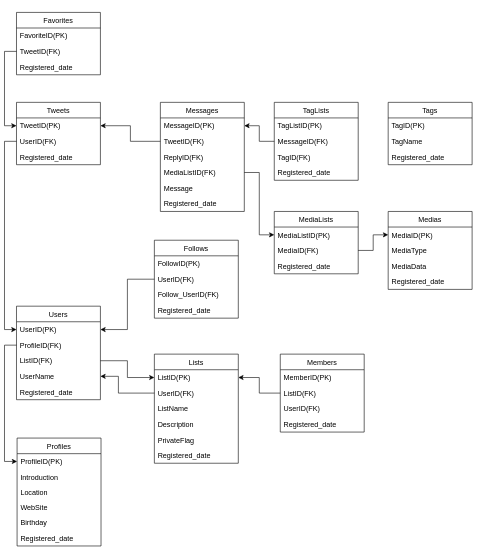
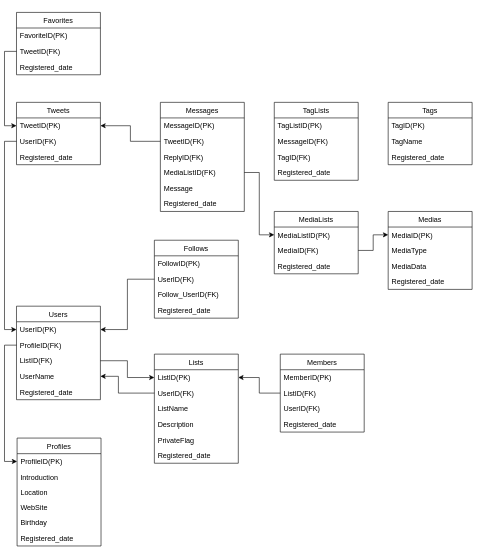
  <mxCell id="0" />
  <mxCell id="1" parent="0" />
  <mxCell id="2" value="Tweets" style="swimlane;fontStyle=0;childLayout=stackLayout;horizontal=1;startSize=26;horizontalStack=0;resizeParent=1;resizeParentMax=0;resizeLast=0;collapsible=1;marginBottom=0;" vertex="1" parent="1"><mxGeometry x="20" y="170" width="140" height="104" as="geometry" /></mxCell>
  <mxCell id="3" value="TweetID(PK)" style="text;strokeColor=none;fillColor=none;align=left;verticalAlign=top;spacingLeft=4;spacingRight=4;overflow=hidden;rotatable=0;points=[[0,0.5],[1,0.5]];portConstraint=eastwest;" vertex="1" parent="2"><mxGeometry y="26" width="140" height="26" as="geometry" /></mxCell>
  <mxCell id="4" value="UserID(FK)" style="text;strokeColor=none;fillColor=none;align=left;verticalAlign=top;spacingLeft=4;spacingRight=4;overflow=hidden;rotatable=0;points=[[0,0.5],[1,0.5]];portConstraint=eastwest;" vertex="1" parent="2"><mxGeometry y="52" width="140" height="26" as="geometry" /></mxCell>
  <mxCell id="5" value="Registered_date" style="text;strokeColor=none;fillColor=none;align=left;verticalAlign=top;spacingLeft=4;spacingRight=4;overflow=hidden;rotatable=0;points=[[0,0.5],[1,0.5]];portConstraint=eastwest;" vertex="1" parent="2"><mxGeometry y="78" width="140" height="26" as="geometry" /></mxCell>
  <mxCell id="6" value="Profiles" style="swimlane;fontStyle=0;childLayout=stackLayout;horizontal=1;startSize=26;horizontalStack=0;resizeParent=1;resizeParentMax=0;resizeLast=0;collapsible=1;marginBottom=0;" vertex="1" parent="1"><mxGeometry x="21" y="730" width="140" height="180" as="geometry" /></mxCell>
  <mxCell id="7" value="ProfileID(PK)" style="text;strokeColor=none;fillColor=none;align=left;verticalAlign=top;spacingLeft=4;spacingRight=4;overflow=hidden;rotatable=0;points=[[0,0.5],[1,0.5]];portConstraint=eastwest;" vertex="1" parent="6"><mxGeometry y="26" width="140" height="26" as="geometry" /></mxCell>
  <mxCell id="8" value="Introduction" style="text;strokeColor=none;fillColor=none;align=left;verticalAlign=top;spacingLeft=4;spacingRight=4;overflow=hidden;rotatable=0;points=[[0,0.5],[1,0.5]];portConstraint=eastwest;" vertex="1" parent="6"><mxGeometry y="52" width="140" height="26" as="geometry" /></mxCell>
  <mxCell id="9" value="Location" style="text;strokeColor=none;fillColor=none;align=left;verticalAlign=top;spacingLeft=4;spacingRight=4;overflow=hidden;rotatable=0;points=[[0,0.5],[1,0.5]];portConstraint=eastwest;" vertex="1" parent="6"><mxGeometry y="78" width="140" height="24" as="geometry" /></mxCell>
  <mxCell id="10" value="WebSite" style="text;strokeColor=none;fillColor=none;align=left;verticalAlign=top;spacingLeft=4;spacingRight=4;overflow=hidden;rotatable=0;points=[[0,0.5],[1,0.5]];portConstraint=eastwest;" vertex="1" parent="6"><mxGeometry y="102" width="140" height="26" as="geometry" /></mxCell>
  <mxCell id="11" value="Birthday" style="text;strokeColor=none;fillColor=none;align=left;verticalAlign=top;spacingLeft=4;spacingRight=4;overflow=hidden;rotatable=0;points=[[0,0.5],[1,0.5]];portConstraint=eastwest;" vertex="1" parent="6"><mxGeometry y="128" width="140" height="26" as="geometry" /></mxCell>
  <mxCell id="12" value="Registered_date" style="text;strokeColor=none;fillColor=none;align=left;verticalAlign=top;spacingLeft=4;spacingRight=4;overflow=hidden;rotatable=0;points=[[0,0.5],[1,0.5]];portConstraint=eastwest;" vertex="1" parent="6"><mxGeometry y="154" width="140" height="26" as="geometry" /></mxCell>
  <mxCell id="13" value="Medias" style="swimlane;fontStyle=0;childLayout=stackLayout;horizontal=1;startSize=26;horizontalStack=0;resizeParent=1;resizeParentMax=0;resizeLast=0;collapsible=1;marginBottom=0;" vertex="1" parent="1"><mxGeometry x="640" y="352" width="140" height="130" as="geometry" /></mxCell>
  <mxCell id="14" value="MediaID(PK)" style="text;strokeColor=none;fillColor=none;align=left;verticalAlign=top;spacingLeft=4;spacingRight=4;overflow=hidden;rotatable=0;points=[[0,0.5],[1,0.5]];portConstraint=eastwest;" vertex="1" parent="13"><mxGeometry y="26" width="140" height="26" as="geometry" /></mxCell>
  <mxCell id="15" value="MediaType" style="text;strokeColor=none;fillColor=none;align=left;verticalAlign=top;spacingLeft=4;spacingRight=4;overflow=hidden;rotatable=0;points=[[0,0.5],[1,0.5]];portConstraint=eastwest;" vertex="1" parent="13"><mxGeometry y="52" width="140" height="26" as="geometry" /></mxCell>
  <mxCell id="16" value="MediaData" style="text;strokeColor=none;fillColor=none;align=left;verticalAlign=top;spacingLeft=4;spacingRight=4;overflow=hidden;rotatable=0;points=[[0,0.5],[1,0.5]];portConstraint=eastwest;" vertex="1" parent="13"><mxGeometry y="78" width="140" height="26" as="geometry" /></mxCell>
  <mxCell id="17" value="Registered_date" style="text;strokeColor=none;fillColor=none;align=left;verticalAlign=top;spacingLeft=4;spacingRight=4;overflow=hidden;rotatable=0;points=[[0,0.5],[1,0.5]];portConstraint=eastwest;" vertex="1" parent="13"><mxGeometry y="104" width="140" height="26" as="geometry" /></mxCell>
  <mxCell id="18" value="Messages" style="swimlane;fontStyle=0;childLayout=stackLayout;horizontal=1;startSize=26;horizontalStack=0;resizeParent=1;resizeParentMax=0;resizeLast=0;collapsible=1;marginBottom=0;" vertex="1" parent="1"><mxGeometry x="260" y="170" width="140" height="182" as="geometry" /></mxCell>
  <mxCell id="19" value="MessageID(PK)" style="text;strokeColor=none;fillColor=none;align=left;verticalAlign=top;spacingLeft=4;spacingRight=4;overflow=hidden;rotatable=0;points=[[0,0.5],[1,0.5]];portConstraint=eastwest;" vertex="1" parent="18"><mxGeometry y="26" width="140" height="26" as="geometry" /></mxCell>
  <mxCell id="20" value="TweetID(FK)" style="text;strokeColor=none;fillColor=none;align=left;verticalAlign=top;spacingLeft=4;spacingRight=4;overflow=hidden;rotatable=0;points=[[0,0.5],[1,0.5]];portConstraint=eastwest;" vertex="1" parent="18"><mxGeometry y="52" width="140" height="26" as="geometry" /></mxCell>
  <mxCell id="21" value="ReplyID(FK)" style="text;strokeColor=none;fillColor=none;align=left;verticalAlign=top;spacingLeft=4;spacingRight=4;overflow=hidden;rotatable=0;points=[[0,0.5],[1,0.5]];portConstraint=eastwest;" vertex="1" parent="18"><mxGeometry y="78" width="140" height="26" as="geometry" /></mxCell>
  <mxCell id="22" value="MediaListID(FK)" style="text;strokeColor=none;fillColor=none;align=left;verticalAlign=top;spacingLeft=4;spacingRight=4;overflow=hidden;rotatable=0;points=[[0,0.5],[1,0.5]];portConstraint=eastwest;" vertex="1" parent="18"><mxGeometry y="104" width="140" height="26" as="geometry" /></mxCell>
  <mxCell id="23" value="Message" style="text;strokeColor=none;fillColor=none;align=left;verticalAlign=top;spacingLeft=4;spacingRight=4;overflow=hidden;rotatable=0;points=[[0,0.5],[1,0.5]];portConstraint=eastwest;" vertex="1" parent="18"><mxGeometry y="130" width="140" height="26" as="geometry" /></mxCell>
  <mxCell id="24" value="Registered_date" style="text;strokeColor=none;fillColor=none;align=left;verticalAlign=top;spacingLeft=4;spacingRight=4;overflow=hidden;rotatable=0;points=[[0,0.5],[1,0.5]];portConstraint=eastwest;" vertex="1" parent="18"><mxGeometry y="156" width="140" height="26" as="geometry" /></mxCell>
  <mxCell id="25" value="Users" style="swimlane;fontStyle=0;childLayout=stackLayout;horizontal=1;startSize=26;horizontalStack=0;resizeParent=1;resizeParentMax=0;resizeLast=0;collapsible=1;marginBottom=0;" vertex="1" parent="1"><mxGeometry x="20" y="510" width="140" height="156" as="geometry" /></mxCell>
  <mxCell id="26" value="UserID(PK)" style="text;strokeColor=none;fillColor=none;align=left;verticalAlign=top;spacingLeft=4;spacingRight=4;overflow=hidden;rotatable=0;points=[[0,0.5],[1,0.5]];portConstraint=eastwest;" vertex="1" parent="25"><mxGeometry y="26" width="140" height="26" as="geometry" /></mxCell>
  <mxCell id="27" value="ProfileID(FK)" style="text;strokeColor=none;fillColor=none;align=left;verticalAlign=top;spacingLeft=4;spacingRight=4;overflow=hidden;rotatable=0;points=[[0,0.5],[1,0.5]];portConstraint=eastwest;" vertex="1" parent="25"><mxGeometry y="52" width="140" height="26" as="geometry" /></mxCell>
  <mxCell id="28" value="ListID(FK)" style="text;strokeColor=none;fillColor=none;align=left;verticalAlign=top;spacingLeft=4;spacingRight=4;overflow=hidden;rotatable=0;points=[[0,0.5],[1,0.5]];portConstraint=eastwest;" vertex="1" parent="25"><mxGeometry y="78" width="140" height="26" as="geometry" /></mxCell>
  <mxCell id="29" value="UserName" style="text;strokeColor=none;fillColor=none;align=left;verticalAlign=top;spacingLeft=4;spacingRight=4;overflow=hidden;rotatable=0;points=[[0,0.5],[1,0.5]];portConstraint=eastwest;" vertex="1" parent="25"><mxGeometry y="104" width="140" height="26" as="geometry" /></mxCell>
  <mxCell id="30" value="Registered_date" style="text;strokeColor=none;fillColor=none;align=left;verticalAlign=top;spacingLeft=4;spacingRight=4;overflow=hidden;rotatable=0;points=[[0,0.5],[1,0.5]];portConstraint=eastwest;" vertex="1" parent="25"><mxGeometry y="130" width="140" height="26" as="geometry" /></mxCell>
  <mxCell id="31" style="edgeStyle=orthogonalEdgeStyle;rounded=0;orthogonalLoop=1;jettySize=auto;html=1;entryX=0;entryY=0.5;entryDx=0;entryDy=0;" edge="1" parent="1" source="4" target="26"><mxGeometry relative="1" as="geometry" /></mxCell>
  <mxCell id="32" value="Tags" style="swimlane;fontStyle=0;childLayout=stackLayout;horizontal=1;startSize=26;horizontalStack=0;resizeParent=1;resizeParentMax=0;resizeLast=0;collapsible=1;marginBottom=0;" vertex="1" parent="1"><mxGeometry x="640" y="170" width="140" height="104" as="geometry" /></mxCell>
  <mxCell id="33" value="TagID(PK)" style="text;strokeColor=none;fillColor=none;align=left;verticalAlign=top;spacingLeft=4;spacingRight=4;overflow=hidden;rotatable=0;points=[[0,0.5],[1,0.5]];portConstraint=eastwest;" vertex="1" parent="32"><mxGeometry y="26" width="140" height="26" as="geometry" /></mxCell>
  <mxCell id="34" value="TagName" style="text;strokeColor=none;fillColor=none;align=left;verticalAlign=top;spacingLeft=4;spacingRight=4;overflow=hidden;rotatable=0;points=[[0,0.5],[1,0.5]];portConstraint=eastwest;" vertex="1" parent="32"><mxGeometry y="52" width="140" height="26" as="geometry" /></mxCell>
  <mxCell id="35" value="Registered_date" style="text;strokeColor=none;fillColor=none;align=left;verticalAlign=top;spacingLeft=4;spacingRight=4;overflow=hidden;rotatable=0;points=[[0,0.5],[1,0.5]];portConstraint=eastwest;" vertex="1" parent="32"><mxGeometry y="78" width="140" height="26" as="geometry" /></mxCell>
  <mxCell id="36" value="TagLists" style="swimlane;fontStyle=0;childLayout=stackLayout;horizontal=1;startSize=26;horizontalStack=0;resizeParent=1;resizeParentMax=0;resizeLast=0;collapsible=1;marginBottom=0;" vertex="1" parent="1"><mxGeometry x="450" y="170" width="140" height="130" as="geometry" /></mxCell>
  <mxCell id="37" value="TagListID(PK)" style="text;strokeColor=none;fillColor=none;align=left;verticalAlign=top;spacingLeft=4;spacingRight=4;overflow=hidden;rotatable=0;points=[[0,0.5],[1,0.5]];portConstraint=eastwest;" vertex="1" parent="36"><mxGeometry y="26" width="140" height="26" as="geometry" /></mxCell>
  <mxCell id="38" value="MessageID(FK)" style="text;strokeColor=none;fillColor=none;align=left;verticalAlign=top;spacingLeft=4;spacingRight=4;overflow=hidden;rotatable=0;points=[[0,0.5],[1,0.5]];portConstraint=eastwest;" vertex="1" parent="36"><mxGeometry y="52" width="140" height="26" as="geometry" /></mxCell>
  <mxCell id="39" value="TagID(FK)" style="text;strokeColor=none;fillColor=none;align=left;verticalAlign=top;spacingLeft=4;spacingRight=4;overflow=hidden;rotatable=0;points=[[0,0.5],[1,0.5]];portConstraint=eastwest;" vertex="1" parent="36"><mxGeometry y="78" width="140" height="26" as="geometry" /></mxCell>
  <mxCell id="40" value="Registered_date" style="text;strokeColor=none;fillColor=none;align=left;verticalAlign=top;spacingLeft=4;spacingRight=4;overflow=hidden;rotatable=0;points=[[0,0.5],[1,0.5]];portConstraint=eastwest;" vertex="1" parent="36"><mxGeometry y="104" width="140" height="26" as="geometry" /></mxCell>
- <mxCell id="41" style="edgeStyle=orthogonalEdgeStyle;rounded=0;orthogonalLoop=1;jettySize=auto;html=1;" edge="1" parent="1" source="38" target="19"><mxGeometry relative="1" as="geometry" /></mxCell>
  <mxCell id="42" value="Follows" style="swimlane;fontStyle=0;childLayout=stackLayout;horizontal=1;startSize=26;horizontalStack=0;resizeParent=1;resizeParentMax=0;resizeLast=0;collapsible=1;marginBottom=0;" vertex="1" parent="1"><mxGeometry x="250" y="400" width="140" height="130" as="geometry" /></mxCell>
  <mxCell id="43" value="FollowID(PK)" style="text;strokeColor=none;fillColor=none;align=left;verticalAlign=top;spacingLeft=4;spacingRight=4;overflow=hidden;rotatable=0;points=[[0,0.5],[1,0.5]];portConstraint=eastwest;" vertex="1" parent="42"><mxGeometry y="26" width="140" height="26" as="geometry" /></mxCell>
  <mxCell id="44" value="UserID(FK)" style="text;strokeColor=none;fillColor=none;align=left;verticalAlign=top;spacingLeft=4;spacingRight=4;overflow=hidden;rotatable=0;points=[[0,0.5],[1,0.5]];portConstraint=eastwest;" vertex="1" parent="42"><mxGeometry y="52" width="140" height="26" as="geometry" /></mxCell>
  <mxCell id="45" value="Follow_UserID(FK)" style="text;strokeColor=none;fillColor=none;align=left;verticalAlign=top;spacingLeft=4;spacingRight=4;overflow=hidden;rotatable=0;points=[[0,0.5],[1,0.5]];portConstraint=eastwest;" vertex="1" parent="42"><mxGeometry y="78" width="140" height="26" as="geometry" /></mxCell>
  <mxCell id="46" value="Registered_date" style="text;strokeColor=none;fillColor=none;align=left;verticalAlign=top;spacingLeft=4;spacingRight=4;overflow=hidden;rotatable=0;points=[[0,0.5],[1,0.5]];portConstraint=eastwest;" vertex="1" parent="42"><mxGeometry y="104" width="140" height="26" as="geometry" /></mxCell>
  <mxCell id="47" style="edgeStyle=orthogonalEdgeStyle;rounded=0;orthogonalLoop=1;jettySize=auto;html=1;" edge="1" parent="1" source="20" target="3"><mxGeometry relative="1" as="geometry" /></mxCell>
  <mxCell id="48" value="Favorites" style="swimlane;fontStyle=0;childLayout=stackLayout;horizontal=1;startSize=26;horizontalStack=0;resizeParent=1;resizeParentMax=0;resizeLast=0;collapsible=1;marginBottom=0;" vertex="1" parent="1"><mxGeometry x="20" y="20" width="140" height="104" as="geometry" /></mxCell>
  <mxCell id="49" value="FavoriteID(PK)" style="text;strokeColor=none;fillColor=none;align=left;verticalAlign=top;spacingLeft=4;spacingRight=4;overflow=hidden;rotatable=0;points=[[0,0.5],[1,0.5]];portConstraint=eastwest;" vertex="1" parent="48"><mxGeometry y="26" width="140" height="26" as="geometry" /></mxCell>
  <mxCell id="50" value="TweetID(FK)" style="text;strokeColor=none;fillColor=none;align=left;verticalAlign=top;spacingLeft=4;spacingRight=4;overflow=hidden;rotatable=0;points=[[0,0.5],[1,0.5]];portConstraint=eastwest;" vertex="1" parent="48"><mxGeometry y="52" width="140" height="26" as="geometry" /></mxCell>
  <mxCell id="51" value="Registered_date" style="text;strokeColor=none;fillColor=none;align=left;verticalAlign=top;spacingLeft=4;spacingRight=4;overflow=hidden;rotatable=0;points=[[0,0.5],[1,0.5]];portConstraint=eastwest;" vertex="1" parent="48"><mxGeometry y="78" width="140" height="26" as="geometry" /></mxCell>
  <mxCell id="52" style="edgeStyle=orthogonalEdgeStyle;rounded=0;orthogonalLoop=1;jettySize=auto;html=1;entryX=0;entryY=0.5;entryDx=0;entryDy=0;" edge="1" parent="1" source="50" target="3"><mxGeometry relative="1" as="geometry" /></mxCell>
  <mxCell id="53" value="Lists" style="swimlane;fontStyle=0;childLayout=stackLayout;horizontal=1;startSize=26;horizontalStack=0;resizeParent=1;resizeParentMax=0;resizeLast=0;collapsible=1;marginBottom=0;" vertex="1" parent="1"><mxGeometry x="250" y="590" width="140" height="182" as="geometry" /></mxCell>
  <mxCell id="54" value="ListID(PK)" style="text;strokeColor=none;fillColor=none;align=left;verticalAlign=top;spacingLeft=4;spacingRight=4;overflow=hidden;rotatable=0;points=[[0,0.5],[1,0.5]];portConstraint=eastwest;" vertex="1" parent="53"><mxGeometry y="26" width="140" height="26" as="geometry" /></mxCell>
  <mxCell id="55" value="UserID(FK)" style="text;strokeColor=none;fillColor=none;align=left;verticalAlign=top;spacingLeft=4;spacingRight=4;overflow=hidden;rotatable=0;points=[[0,0.5],[1,0.5]];portConstraint=eastwest;" vertex="1" parent="53"><mxGeometry y="52" width="140" height="26" as="geometry" /></mxCell>
  <mxCell id="56" value="ListName" style="text;strokeColor=none;fillColor=none;align=left;verticalAlign=top;spacingLeft=4;spacingRight=4;overflow=hidden;rotatable=0;points=[[0,0.5],[1,0.5]];portConstraint=eastwest;" vertex="1" parent="53"><mxGeometry y="78" width="140" height="26" as="geometry" /></mxCell>
  <mxCell id="57" value="Description" style="text;strokeColor=none;fillColor=none;align=left;verticalAlign=top;spacingLeft=4;spacingRight=4;overflow=hidden;rotatable=0;points=[[0,0.5],[1,0.5]];portConstraint=eastwest;" vertex="1" parent="53"><mxGeometry y="104" width="140" height="26" as="geometry" /></mxCell>
  <mxCell id="58" value="PrivateFlag" style="text;strokeColor=none;fillColor=none;align=left;verticalAlign=top;spacingLeft=4;spacingRight=4;overflow=hidden;rotatable=0;points=[[0,0.5],[1,0.5]];portConstraint=eastwest;" vertex="1" parent="53"><mxGeometry y="130" width="140" height="26" as="geometry" /></mxCell>
  <mxCell id="59" value="Registered_date" style="text;strokeColor=none;fillColor=none;align=left;verticalAlign=top;spacingLeft=4;spacingRight=4;overflow=hidden;rotatable=0;points=[[0,0.5],[1,0.5]];portConstraint=eastwest;" vertex="1" parent="53"><mxGeometry y="156" width="140" height="26" as="geometry" /></mxCell>
  <mxCell id="60" value="Members" style="swimlane;fontStyle=0;childLayout=stackLayout;horizontal=1;startSize=26;horizontalStack=0;resizeParent=1;resizeParentMax=0;resizeLast=0;collapsible=1;marginBottom=0;" vertex="1" parent="1"><mxGeometry x="460" y="590" width="140" height="130" as="geometry" /></mxCell>
  <mxCell id="61" value="MemberID(PK)" style="text;strokeColor=none;fillColor=none;align=left;verticalAlign=top;spacingLeft=4;spacingRight=4;overflow=hidden;rotatable=0;points=[[0,0.5],[1,0.5]];portConstraint=eastwest;" vertex="1" parent="60"><mxGeometry y="26" width="140" height="26" as="geometry" /></mxCell>
  <mxCell id="62" value="ListID(FK)" style="text;strokeColor=none;fillColor=none;align=left;verticalAlign=top;spacingLeft=4;spacingRight=4;overflow=hidden;rotatable=0;points=[[0,0.5],[1,0.5]];portConstraint=eastwest;" vertex="1" parent="60"><mxGeometry y="52" width="140" height="26" as="geometry" /></mxCell>
  <mxCell id="63" value="UserID(FK)" style="text;strokeColor=none;fillColor=none;align=left;verticalAlign=top;spacingLeft=4;spacingRight=4;overflow=hidden;rotatable=0;points=[[0,0.5],[1,0.5]];portConstraint=eastwest;" vertex="1" parent="60"><mxGeometry y="78" width="140" height="26" as="geometry" /></mxCell>
  <mxCell id="64" value="Registered_date" style="text;strokeColor=none;fillColor=none;align=left;verticalAlign=top;spacingLeft=4;spacingRight=4;overflow=hidden;rotatable=0;points=[[0,0.5],[1,0.5]];portConstraint=eastwest;" vertex="1" parent="60"><mxGeometry y="104" width="140" height="26" as="geometry" /></mxCell>
  <mxCell id="65" style="edgeStyle=orthogonalEdgeStyle;rounded=0;orthogonalLoop=1;jettySize=auto;html=1;" edge="1" parent="1" source="44" target="26"><mxGeometry relative="1" as="geometry" /></mxCell>
  <mxCell id="66" style="edgeStyle=orthogonalEdgeStyle;rounded=0;orthogonalLoop=1;jettySize=auto;html=1;" edge="1" parent="1" source="28" target="54"><mxGeometry relative="1" as="geometry" /></mxCell>
  <mxCell id="67" style="edgeStyle=orthogonalEdgeStyle;rounded=0;orthogonalLoop=1;jettySize=auto;html=1;entryX=1;entryY=0.5;entryDx=0;entryDy=0;" edge="1" parent="1" source="62" target="54"><mxGeometry relative="1" as="geometry" /></mxCell>
  <mxCell id="68" style="edgeStyle=orthogonalEdgeStyle;rounded=0;orthogonalLoop=1;jettySize=auto;html=1;entryX=1;entryY=0.5;entryDx=0;entryDy=0;" edge="1" parent="1" source="55" target="29"><mxGeometry relative="1" as="geometry"><Array as="points"><mxPoint x="190" y="655" /><mxPoint x="190" y="627" /></Array></mxGeometry></mxCell>
  <mxCell id="69" value="MediaLists" style="swimlane;fontStyle=0;childLayout=stackLayout;horizontal=1;startSize=26;horizontalStack=0;resizeParent=1;resizeParentMax=0;resizeLast=0;collapsible=1;marginBottom=0;" vertex="1" parent="1"><mxGeometry x="450" y="352" width="140" height="104" as="geometry" /></mxCell>
  <mxCell id="70" value="MediaListID(PK)" style="text;strokeColor=none;fillColor=none;align=left;verticalAlign=top;spacingLeft=4;spacingRight=4;overflow=hidden;rotatable=0;points=[[0,0.5],[1,0.5]];portConstraint=eastwest;" vertex="1" parent="69"><mxGeometry y="26" width="140" height="26" as="geometry" /></mxCell>
  <mxCell id="71" value="MediaID(FK)" style="text;strokeColor=none;fillColor=none;align=left;verticalAlign=top;spacingLeft=4;spacingRight=4;overflow=hidden;rotatable=0;points=[[0,0.5],[1,0.5]];portConstraint=eastwest;" vertex="1" parent="69"><mxGeometry y="52" width="140" height="26" as="geometry" /></mxCell>
  <mxCell id="72" value="Registered_date" style="text;strokeColor=none;fillColor=none;align=left;verticalAlign=top;spacingLeft=4;spacingRight=4;overflow=hidden;rotatable=0;points=[[0,0.5],[1,0.5]];portConstraint=eastwest;" vertex="1" parent="69"><mxGeometry y="78" width="140" height="26" as="geometry" /></mxCell>
  <mxCell id="73" style="edgeStyle=orthogonalEdgeStyle;rounded=0;orthogonalLoop=1;jettySize=auto;html=1;" edge="1" parent="1" source="22" target="70"><mxGeometry relative="1" as="geometry" /></mxCell>
  <mxCell id="74" style="edgeStyle=orthogonalEdgeStyle;rounded=0;orthogonalLoop=1;jettySize=auto;html=1;" edge="1" parent="1" source="71" target="14"><mxGeometry relative="1" as="geometry" /></mxCell>
  <mxCell id="75" style="edgeStyle=orthogonalEdgeStyle;rounded=0;orthogonalLoop=1;jettySize=auto;html=1;exitX=0;exitY=0.5;exitDx=0;exitDy=0;" edge="1" parent="1" source="27" target="7"><mxGeometry relative="1" as="geometry" /></mxCell>
